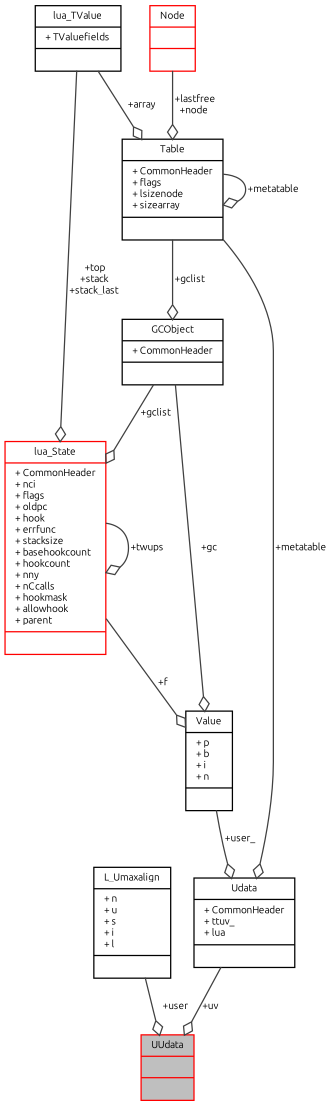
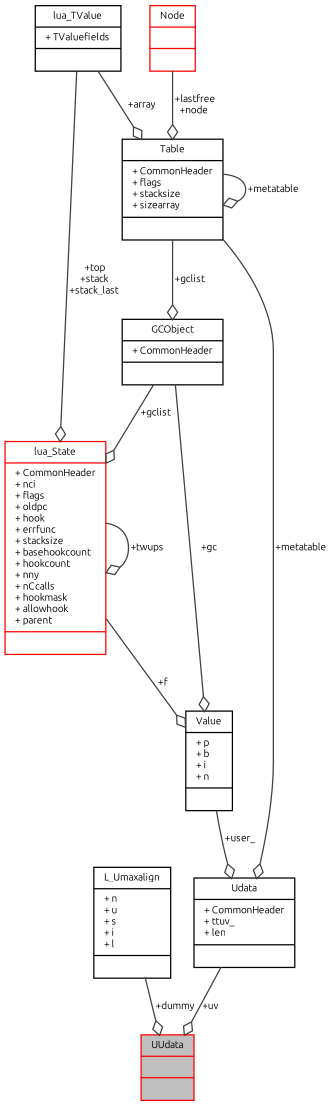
  digraph {
    fontname=Ubuntu
    node [color=black fillcolor=white fontname=Ubuntu fontsize=8 shape=record style=filled]
    edge [arrowhead=odiamond color=grey25 fontname=Ubuntu fontsize=8 labelfontname=Sans labelfontsize=8 style=solid]
    n1 [color=red fillcolor=grey75 fontcolor=black height=0.2 label="{UUdata\n||}" width=0.4]
    n2 [height=0.2 label="{L_Umaxalign\n|+ n\l+ u\l+ s\l+ i\l+ l\l|}" width=0.4]
-   n3 [height=0.2 label="{Udata\n|+ CommonHeader\l+ ttuv_\l+ lua\l|}" width=0.4]
-   n4 [height=0.2 label="{Table\n|+ CommonHeader\l+ flags\l+ lsizenode\l+ sizearray\l|}" width=0.4]
+   n3 [height=0.2 label="{Udata\n|+ CommonHeader\l+ ttuv_\l+ len\l|}" width=0.4]
+   n4 [height=0.2 label="{Table\n|+ CommonHeader\l+ flags\l+ stacksize\l+ sizearray\l|}" width=0.4]
    n5 [height=0.2 label="{GCObject\n|+ CommonHeader\l|}" width=0.4]
    n6 [color=red height=0.2 label="{Node\n||}" width=0.4]
    n7 [height=0.2 label="{lua_TValue\n|+ TValuefields\l|}" width=0.4]
    n8 [color=red height=0.2 label="{lua_State\n|+ CommonHeader\l+ nci\l+ flags\l+ oldpc\l+ hook\l+ errfunc\l+ stacksize\l+ basehookcount\l+ hookcount\l+ nny\l+ nCcalls\l+ hookmask\l+ allowhook\l+ parent\l|}" width=0.4]
    n9 [height=0.2 label="{Value\n|+ p\l+ b\l+ i\l+ n\l|}" width=0.4]
-   n2 -> n1 [label=" +user"]
+   n2 -> n1 [label=" +dummy"]
    n3 -> n1 [label=" +uv"]
    n4 -> n3 [label=" +metatable"]
    n4 -> n4 [label=" +metatable"]
    n4 -> n5 [label=" +gclist"]
    n5 -> n8 [label=" +gclist"]
    n5 -> n9 [label=" +gc"]
    n6 -> n4 [label=" +lastfree\n+node"]
    n7 -> n4 [label=" +array"]
    n7 -> n8 [label=" +top\n+stack\n+stack_last"]
    n8 -> n8 [label=" +twups"]
    n8 -> n9 [label=" +f"]
    n9 -> n3 [label=" +user_"]
  }
